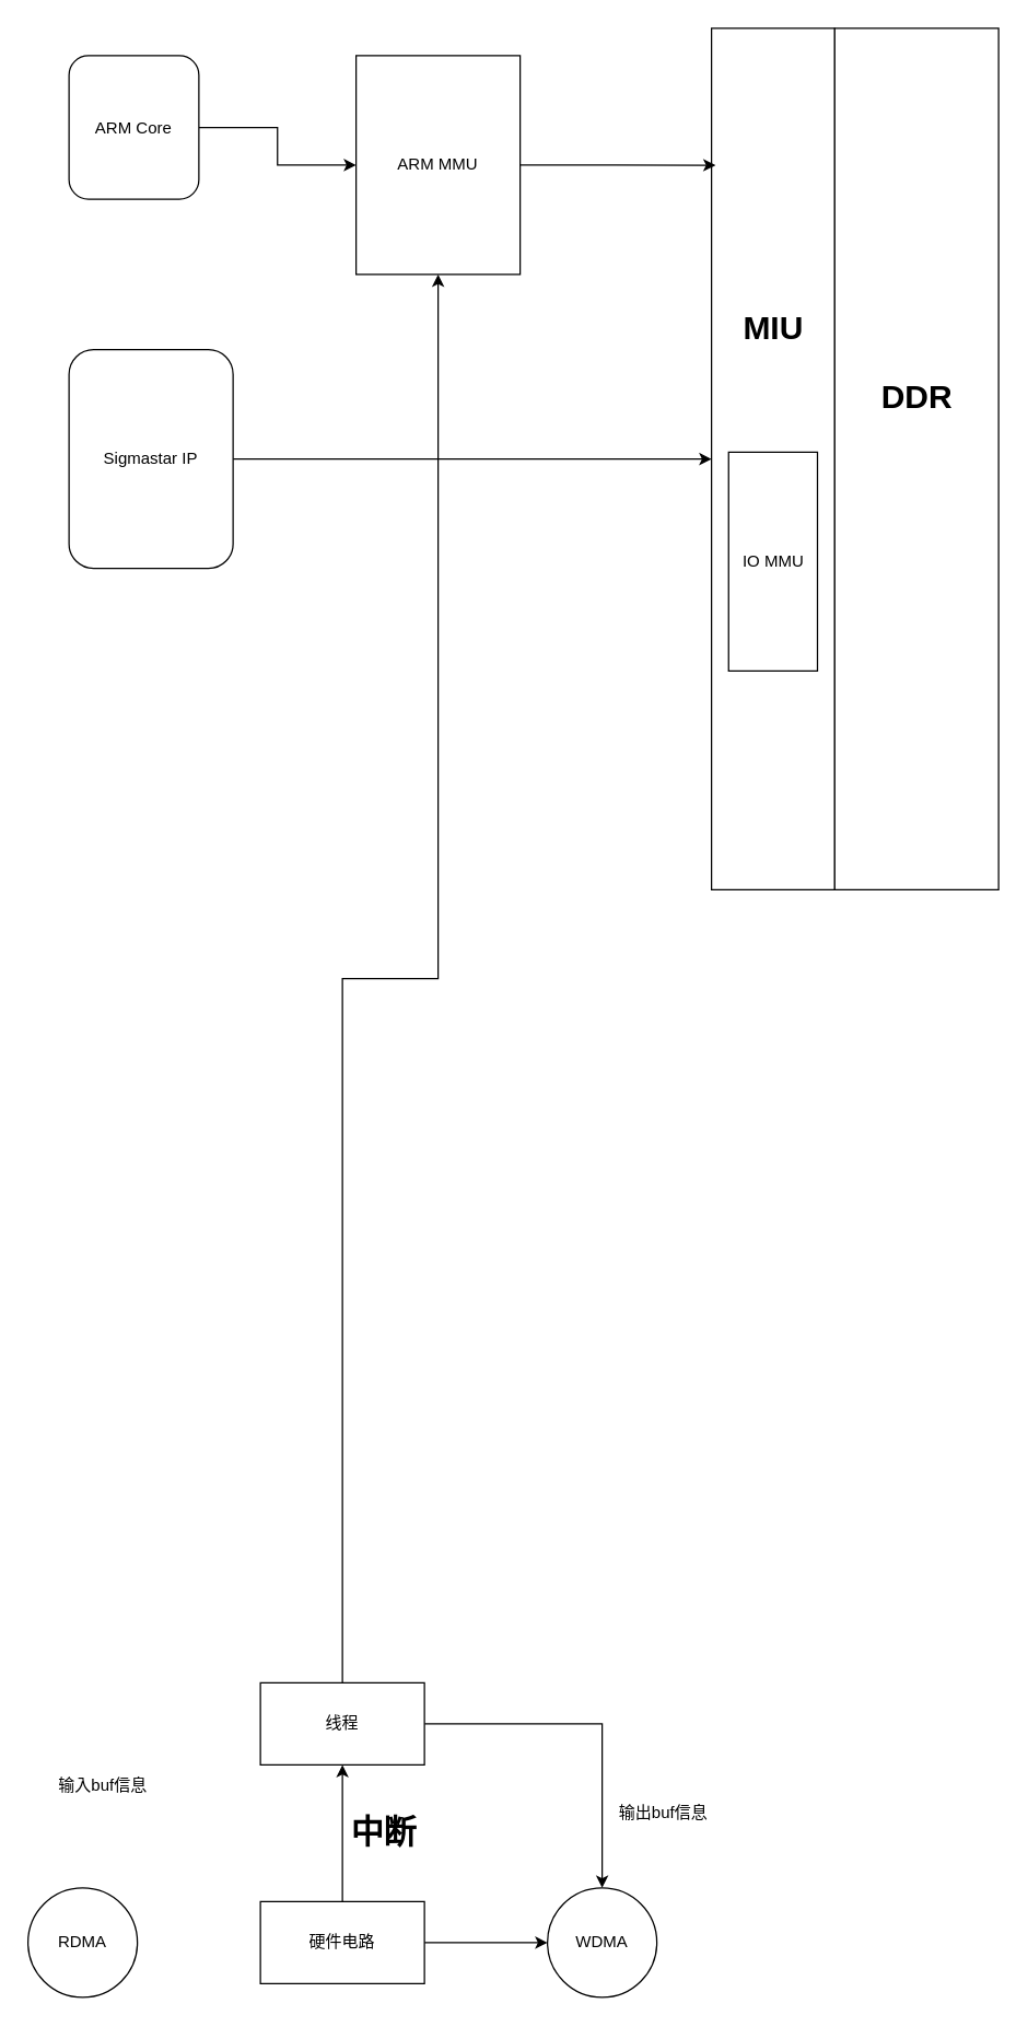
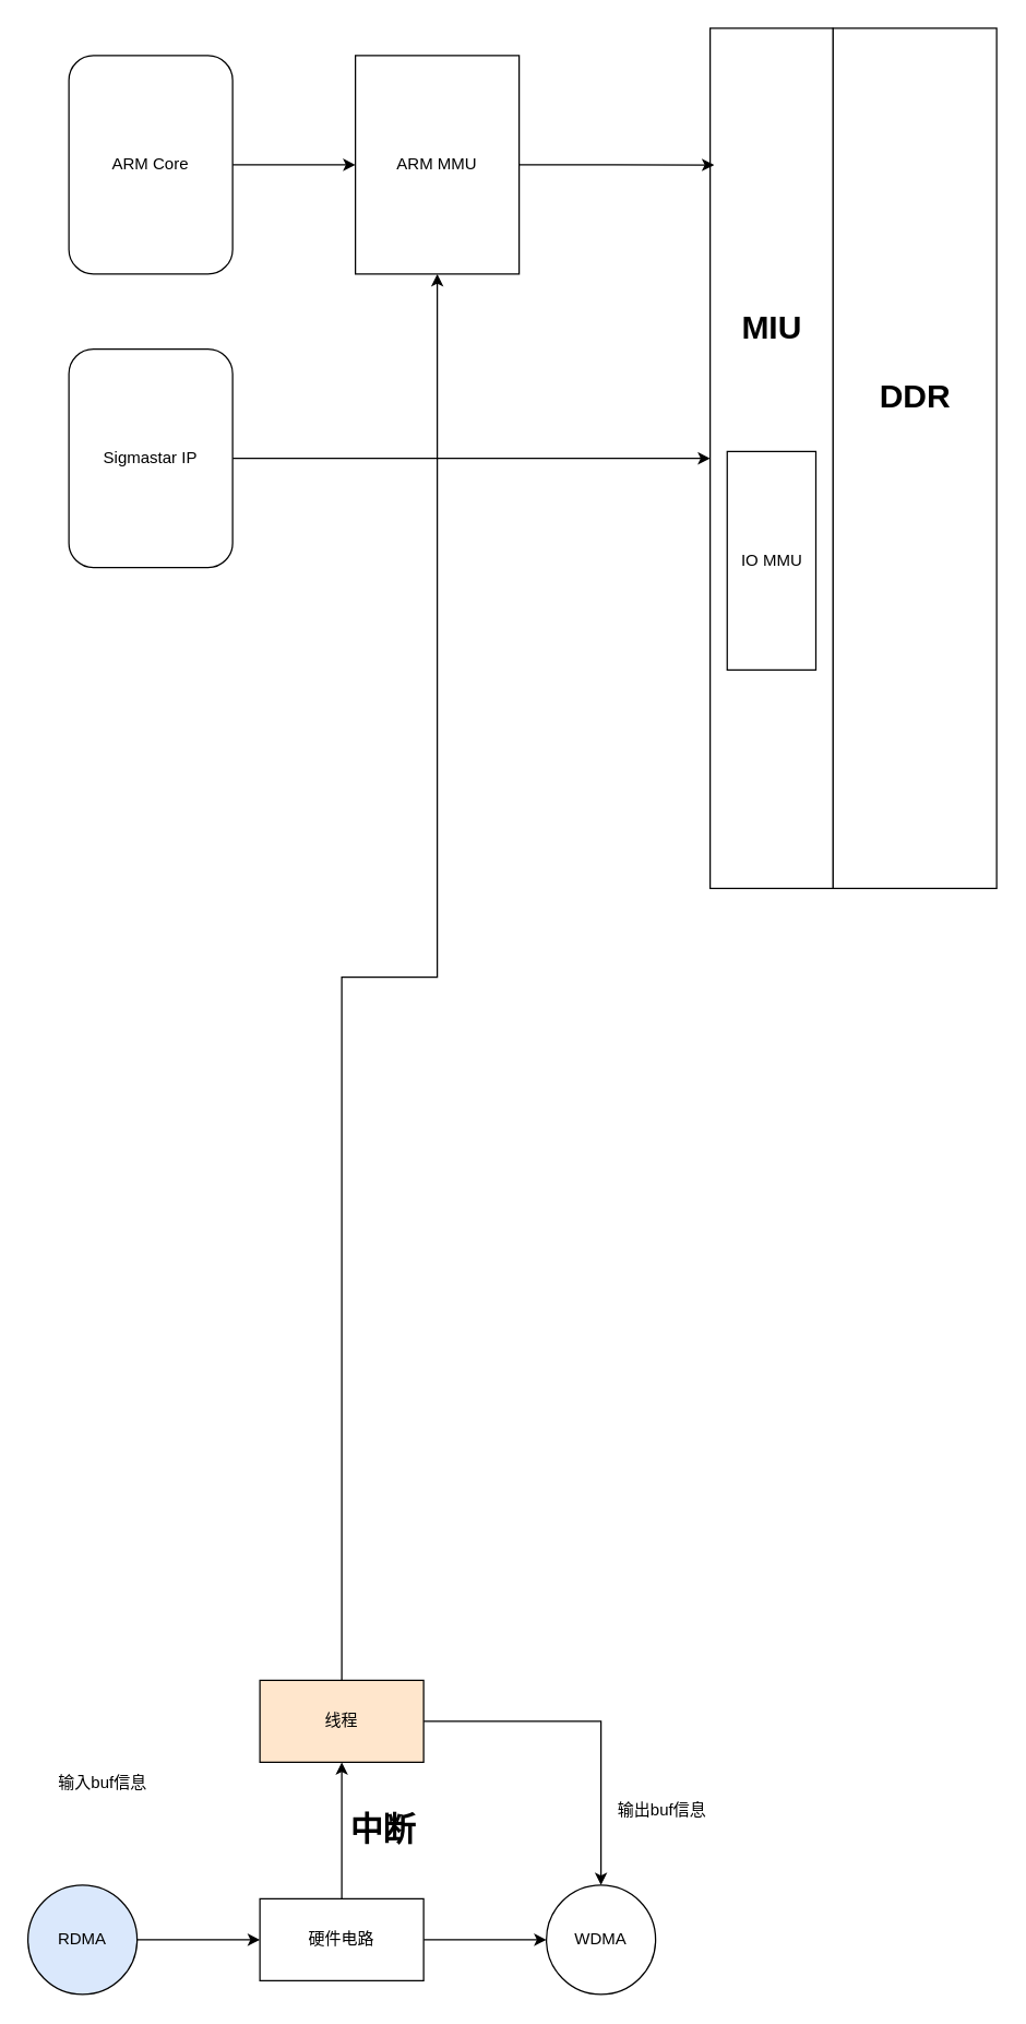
  <mxCell id="0" />
  <mxCell id="1" parent="0" />
  <mxCell id="2" value="" style="rounded=0;whiteSpace=wrap;html=1;" vertex="1" parent="1"><mxGeometry x="610" y="20" width="120" height="630" as="geometry" /></mxCell>
  <mxCell id="3" value="DDR" style="text;strokeColor=none;fillColor=none;html=1;fontSize=24;fontStyle=1;verticalAlign=middle;align=center;" vertex="1" parent="1"><mxGeometry x="620" y="270" width="100" height="40" as="geometry" /></mxCell>
  <mxCell id="4" style="edgeStyle=orthogonalEdgeStyle;rounded=0;orthogonalLoop=1;jettySize=auto;html=1;entryX=0;entryY=0.5;entryDx=0;entryDy=0;" edge="1" parent="1" source="5" target="11"><mxGeometry relative="1" as="geometry" /></mxCell>
- <mxCell id="5" value="ARM Core" style="rounded=1;whiteSpace=wrap;html=1;" vertex="1" parent="1"><mxGeometry x="50" y="40" width="95" height="105" as="geometry" /></mxCell>
+ <mxCell id="5" value="ARM Core" style="rounded=1;whiteSpace=wrap;html=1;" vertex="1" parent="1"><mxGeometry x="50" y="40" width="120" height="160" as="geometry" /></mxCell>
  <mxCell id="6" style="edgeStyle=orthogonalEdgeStyle;rounded=0;orthogonalLoop=1;jettySize=auto;html=1;entryX=0;entryY=0.5;entryDx=0;entryDy=0;" edge="1" parent="1" source="7" target="8"><mxGeometry relative="1" as="geometry"><mxPoint x="230" y="335" as="targetPoint" /></mxGeometry></mxCell>
  <mxCell id="7" value="Sigmastar IP" style="rounded=1;whiteSpace=wrap;html=1;" vertex="1" parent="1"><mxGeometry x="50" y="255" width="120" height="160" as="geometry" /></mxCell>
  <mxCell id="8" value="" style="rounded=0;whiteSpace=wrap;html=1;" vertex="1" parent="1"><mxGeometry x="520" y="20" width="90" height="630" as="geometry" /></mxCell>
  <mxCell id="9" value="MIU" style="text;strokeColor=none;fillColor=none;html=1;fontSize=24;fontStyle=1;verticalAlign=middle;align=center;" vertex="1" parent="1"><mxGeometry x="515" y="220" width="100" height="40" as="geometry" /></mxCell>
  <mxCell id="10" style="edgeStyle=orthogonalEdgeStyle;rounded=0;orthogonalLoop=1;jettySize=auto;html=1;entryX=0.033;entryY=0.159;entryDx=0;entryDy=0;entryPerimeter=0;" edge="1" parent="1" source="11" target="8"><mxGeometry relative="1" as="geometry" /></mxCell>
  <mxCell id="11" value="ARM MMU" style="rounded=0;whiteSpace=wrap;html=1;" vertex="1" parent="1"><mxGeometry x="260" y="40" width="120" height="160" as="geometry" /></mxCell>
  <mxCell id="12" value="IO MMU" style="rounded=0;whiteSpace=wrap;html=1;" vertex="1" parent="1"><mxGeometry x="532.5" y="330" width="65" height="160" as="geometry" /></mxCell>
  <mxCell id="13" style="edgeStyle=orthogonalEdgeStyle;rounded=0;orthogonalLoop=1;jettySize=auto;html=1;entryX=0;entryY=0.5;entryDx=0;entryDy=0;" edge="1" parent="1" source="15" target="18"><mxGeometry relative="1" as="geometry" /></mxCell>
  <mxCell id="14" style="edgeStyle=orthogonalEdgeStyle;rounded=0;orthogonalLoop=1;jettySize=auto;html=1;entryX=0.5;entryY=1;entryDx=0;entryDy=0;" edge="1" parent="1" source="15" target="21"><mxGeometry relative="1" as="geometry" /></mxCell>
  <mxCell id="15" value="硬件电路" style="rounded=0;whiteSpace=wrap;html=1;" vertex="1" parent="1"><mxGeometry x="190" y="1390" width="120" height="60" as="geometry" /></mxCell>
- <mxCell id="17" value="RDMA" style="ellipse;whiteSpace=wrap;html=1;aspect=fixed;" vertex="1" parent="1"><mxGeometry x="20" y="1380" width="80" height="80" as="geometry" /></mxCell>
+ <mxCell id="16" style="edgeStyle=orthogonalEdgeStyle;rounded=0;orthogonalLoop=1;jettySize=auto;html=1;entryX=0;entryY=0.5;entryDx=0;entryDy=0;" edge="1" parent="1" source="17" target="15"><mxGeometry relative="1" as="geometry" /></mxCell>
+ <mxCell id="17" value="RDMA" style="ellipse;whiteSpace=wrap;html=1;aspect=fixed;fillColor=#dae8fc;" vertex="1" parent="1"><mxGeometry x="20" y="1380" width="80" height="80" as="geometry" /></mxCell>
  <mxCell id="18" value="WDMA" style="ellipse;whiteSpace=wrap;html=1;aspect=fixed;" vertex="1" parent="1"><mxGeometry x="400" y="1380" width="80" height="80" as="geometry" /></mxCell>
  <mxCell id="19" style="edgeStyle=orthogonalEdgeStyle;rounded=0;orthogonalLoop=1;jettySize=auto;html=1;" edge="1" parent="1" source="21" target="11"><mxGeometry relative="1" as="geometry" /></mxCell>
  <mxCell id="20" style="edgeStyle=orthogonalEdgeStyle;rounded=0;orthogonalLoop=1;jettySize=auto;html=1;entryX=0.5;entryY=0;entryDx=0;entryDy=0;" edge="1" parent="1" source="21" target="18"><mxGeometry relative="1" as="geometry" /></mxCell>
- <mxCell id="21" value="线程" style="rounded=0;whiteSpace=wrap;html=1;" vertex="1" parent="1"><mxGeometry x="190" y="1230" width="120" height="60" as="geometry" /></mxCell>
+ <mxCell id="21" value="线程" style="rounded=0;whiteSpace=wrap;html=1;fillColor=#ffe6cc;" vertex="1" parent="1"><mxGeometry x="190" y="1230" width="120" height="60" as="geometry" /></mxCell>
  <mxCell id="22" value="输入buf信息" style="text;html=1;strokeColor=none;fillColor=none;align=center;verticalAlign=middle;whiteSpace=wrap;rounded=0;" vertex="1" parent="1"><mxGeometry x="30" y="1290" width="90" height="30" as="geometry" /></mxCell>
  <mxCell id="23" value="输出buf信息" style="text;html=1;strokeColor=none;fillColor=none;align=center;verticalAlign=middle;whiteSpace=wrap;rounded=0;" vertex="1" parent="1"><mxGeometry x="440" y="1310" width="90" height="30" as="geometry" /></mxCell>
  <mxCell id="24" value="中断" style="text;strokeColor=none;fillColor=none;html=1;fontSize=24;fontStyle=1;verticalAlign=middle;align=center;" vertex="1" parent="1"><mxGeometry x="230" y="1320" width="100" height="40" as="geometry" /></mxCell>
